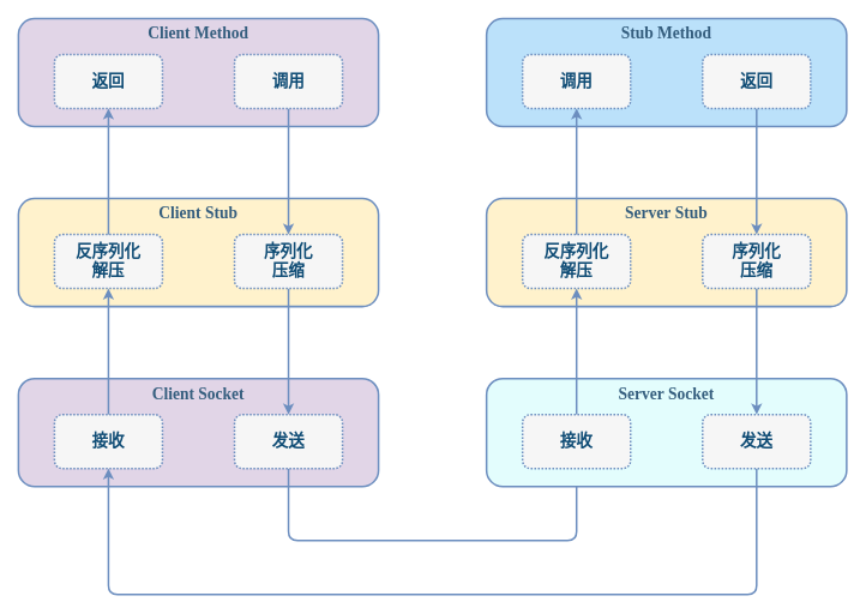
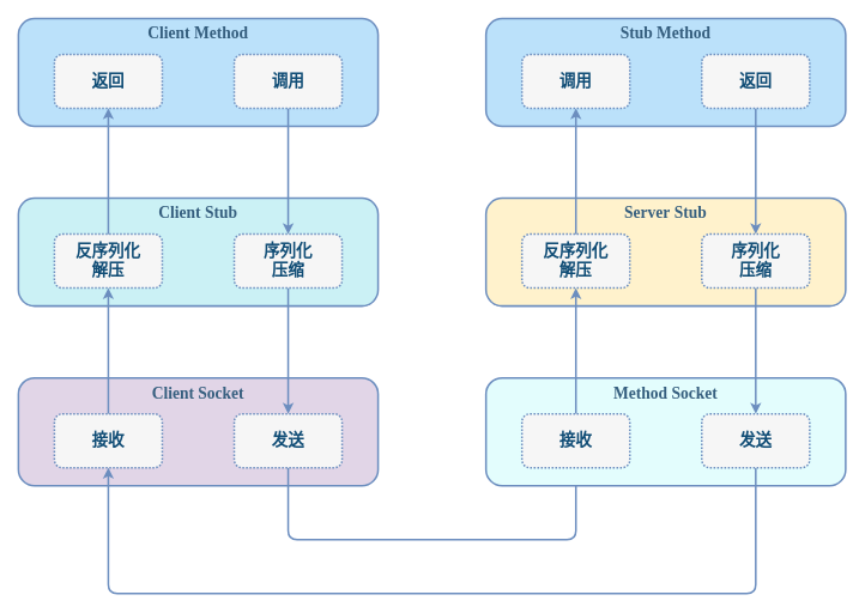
  <mxCell id="0" />
  <mxCell id="1" parent="0" />
- <mxCell id="2" value="Client Stub" style="rounded=1;whiteSpace=wrap;html=1;shadow=0;align=center;verticalAlign=top;fontFamily=Comic Sans MS;fontSize=18;fontColor=#355E7E;fillColor=#fff2cc;strokeColor=#6C8EBF;strokeWidth=2;fontStyle=1;container=0;" parent="1" vertex="1"><mxGeometry x="20" y="220" width="400" height="120" as="geometry" /></mxCell>
+ <mxCell id="2" value="Client Stub" style="rounded=1;whiteSpace=wrap;html=1;shadow=0;align=center;verticalAlign=top;fontFamily=Comic Sans MS;fontSize=18;fontColor=#355E7E;fillColor=#CBF1F5;strokeColor=#6C8EBF;strokeWidth=2;fontStyle=1;container=0;" parent="1" vertex="1"><mxGeometry x="20" y="220" width="400" height="120" as="geometry" /></mxCell>
  <mxCell id="3" value="Client Socket" style="rounded=1;whiteSpace=wrap;html=1;shadow=0;align=center;verticalAlign=top;fontFamily=Comic Sans MS;fontSize=18;fontColor=#355E7E;fillColor=#e1d5e7;strokeColor=#6C8EBF;strokeWidth=2;fontStyle=1;container=0;" parent="1" vertex="1"><mxGeometry x="20" y="420" width="400" height="120" as="geometry" /></mxCell>
  <mxCell id="4" value="&lt;div&gt;反序列化&lt;/div&gt;&lt;div&gt;解压&lt;/div&gt;" style="rounded=1;whiteSpace=wrap;html=1;shadow=0;dashed=1;dashPattern=1 1;labelBackgroundColor=none;strokeColor=#6C8EBF;strokeWidth=2;align=center;verticalAlign=middle;fontFamily=Comic Sans MS;fontSize=18;fontColor=#0F4C75;fillColor=#F6F6F6;container=0;spacing=0;spacingBottom=0;fontStyle=1" parent="1" vertex="1"><mxGeometry x="60" y="260" width="120" height="60" as="geometry" /></mxCell>
  <mxCell id="5" style="edgeStyle=orthogonalEdgeStyle;shape=connector;rounded=0;orthogonalLoop=1;jettySize=auto;html=1;exitX=0.5;exitY=1;exitDx=0;exitDy=0;entryX=0.5;entryY=0;entryDx=0;entryDy=0;labelBackgroundColor=default;strokeColor=#6C8EBF;strokeWidth=2;align=center;verticalAlign=middle;fontFamily=Helvetica;fontSize=11;fontColor=default;endArrow=classic;" parent="1" source="6" target="10" edge="1"><mxGeometry relative="1" as="geometry" /></mxCell>
  <mxCell id="6" value="&lt;div&gt;序列化&lt;/div&gt;&lt;div&gt;压缩&lt;/div&gt;" style="rounded=1;whiteSpace=wrap;html=1;shadow=0;dashed=1;dashPattern=1 1;labelBackgroundColor=none;strokeColor=#6C8EBF;strokeWidth=2;align=center;verticalAlign=middle;fontFamily=Comic Sans MS;fontSize=18;fontColor=#0F4C75;fillColor=#F6F6F6;container=0;spacing=0;spacingBottom=0;fontStyle=1" parent="1" vertex="1"><mxGeometry x="260" y="260" width="120" height="60" as="geometry" /></mxCell>
  <mxCell id="7" style="edgeStyle=orthogonalEdgeStyle;rounded=0;orthogonalLoop=1;jettySize=auto;html=1;exitX=0.5;exitY=0;exitDx=0;exitDy=0;strokeWidth=2;strokeColor=#6C8EBF;" parent="1" source="8" target="4" edge="1"><mxGeometry relative="1" as="geometry" /></mxCell>
  <mxCell id="8" value="接收" style="rounded=1;whiteSpace=wrap;html=1;shadow=0;dashed=1;dashPattern=1 1;labelBackgroundColor=none;strokeColor=#6C8EBF;strokeWidth=2;align=center;verticalAlign=middle;fontFamily=Comic Sans MS;fontSize=18;fontColor=#0F4C75;fillColor=#F6F6F6;container=0;spacing=0;spacingBottom=0;fontStyle=1" parent="1" vertex="1"><mxGeometry x="60" y="460" width="120" height="60" as="geometry" /></mxCell>
  <mxCell id="9" style="edgeStyle=orthogonalEdgeStyle;shape=connector;rounded=1;orthogonalLoop=1;jettySize=auto;html=1;exitX=0.5;exitY=1;exitDx=0;exitDy=0;entryX=0.5;entryY=1;entryDx=0;entryDy=0;labelBackgroundColor=default;strokeColor=#6C8EBF;strokeWidth=2;align=center;verticalAlign=middle;fontFamily=Helvetica;fontSize=11;fontColor=default;endArrow=classic;" parent="1" source="10" target="22" edge="1"><mxGeometry relative="1" as="geometry"><Array as="points"><mxPoint x="320" y="600" /><mxPoint x="640" y="600" /></Array></mxGeometry></mxCell>
  <mxCell id="10" value="发送" style="rounded=1;whiteSpace=wrap;html=1;shadow=0;dashed=1;dashPattern=1 1;labelBackgroundColor=none;strokeColor=#6C8EBF;strokeWidth=2;align=center;verticalAlign=middle;fontFamily=Comic Sans MS;fontSize=18;fontColor=#0F4C75;fillColor=#F6F6F6;container=0;spacing=0;spacingBottom=0;fontStyle=1" parent="1" vertex="1"><mxGeometry x="260" y="460" width="120" height="60" as="geometry" /></mxCell>
- <mxCell id="11" value="Client Method" style="rounded=1;whiteSpace=wrap;html=1;shadow=0;align=center;verticalAlign=top;fontFamily=Comic Sans MS;fontSize=18;fontColor=#355E7E;fillColor=#e1d5e7;strokeColor=#6C8EBF;strokeWidth=2;fontStyle=1;container=0;" parent="1" vertex="1"><mxGeometry x="20" y="20" width="400" height="120" as="geometry" /></mxCell>
+ <mxCell id="11" value="Client Method" style="rounded=1;whiteSpace=wrap;html=1;shadow=0;align=center;verticalAlign=top;fontFamily=Comic Sans MS;fontSize=18;fontColor=#355E7E;fillColor=#BBE1FA;strokeColor=#6C8EBF;strokeWidth=2;fontStyle=1;container=0;" parent="1" vertex="1"><mxGeometry x="20" y="20" width="400" height="120" as="geometry" /></mxCell>
  <mxCell id="12" value="&lt;div&gt;返回&lt;/div&gt;" style="rounded=1;whiteSpace=wrap;html=1;shadow=0;dashed=1;dashPattern=1 1;labelBackgroundColor=none;strokeColor=#6C8EBF;strokeWidth=2;align=center;verticalAlign=middle;fontFamily=Comic Sans MS;fontSize=18;fontColor=#0F4C75;fillColor=#F6F6F6;container=0;spacing=0;spacingBottom=0;fontStyle=1" parent="1" vertex="1"><mxGeometry x="60" y="60" width="120" height="60" as="geometry" /></mxCell>
  <mxCell id="13" style="edgeStyle=orthogonalEdgeStyle;shape=connector;rounded=0;orthogonalLoop=1;jettySize=auto;html=1;entryX=0.5;entryY=0;entryDx=0;entryDy=0;labelBackgroundColor=default;strokeColor=#6C8EBF;strokeWidth=2;align=center;verticalAlign=middle;fontFamily=Helvetica;fontSize=11;fontColor=default;endArrow=classic;" parent="1" source="14" target="6" edge="1"><mxGeometry relative="1" as="geometry" /></mxCell>
  <mxCell id="14" value="调用" style="rounded=1;whiteSpace=wrap;html=1;shadow=0;dashed=1;dashPattern=1 1;labelBackgroundColor=none;strokeColor=#6C8EBF;strokeWidth=2;align=center;verticalAlign=middle;fontFamily=Comic Sans MS;fontSize=18;fontColor=#0F4C75;fillColor=#F6F6F6;container=0;spacing=0;spacingBottom=0;fontStyle=1" parent="1" vertex="1"><mxGeometry x="260" y="60" width="120" height="60" as="geometry" /></mxCell>
  <mxCell id="15" style="edgeStyle=orthogonalEdgeStyle;shape=connector;rounded=0;orthogonalLoop=1;jettySize=auto;html=1;labelBackgroundColor=default;strokeColor=#6C8EBF;strokeWidth=2;align=center;verticalAlign=middle;fontFamily=Helvetica;fontSize=11;fontColor=default;endArrow=classic;" parent="1" source="4" target="12" edge="1"><mxGeometry relative="1" as="geometry" /></mxCell>
  <mxCell id="16" value="Server&amp;nbsp;Stub" style="rounded=1;whiteSpace=wrap;html=1;shadow=0;align=center;verticalAlign=top;fontFamily=Comic Sans MS;fontSize=18;fontColor=#355E7E;fillColor=#fff2cc;strokeColor=#6C8EBF;strokeWidth=2;fontStyle=1;container=0;" parent="1" vertex="1"><mxGeometry x="540" y="220" width="400" height="120" as="geometry" /></mxCell>
- <mxCell id="17" value="Server&amp;nbsp;Socket" style="rounded=1;whiteSpace=wrap;html=1;shadow=0;align=center;verticalAlign=top;fontFamily=Comic Sans MS;fontSize=18;fontColor=#355E7E;fillColor=#E3FDFD;strokeColor=#6C8EBF;strokeWidth=2;fontStyle=1;container=0;" parent="1" vertex="1"><mxGeometry x="540" y="420" width="400" height="120" as="geometry" /></mxCell>
+ <mxCell id="17" value="Method&amp;nbsp;Socket" style="rounded=1;whiteSpace=wrap;html=1;shadow=0;align=center;verticalAlign=top;fontFamily=Comic Sans MS;fontSize=18;fontColor=#355E7E;fillColor=#E3FDFD;strokeColor=#6C8EBF;strokeWidth=2;fontStyle=1;container=0;" parent="1" vertex="1"><mxGeometry x="540" y="420" width="400" height="120" as="geometry" /></mxCell>
  <mxCell id="18" value="&lt;div&gt;反序列化&lt;/div&gt;&lt;div&gt;解压&lt;/div&gt;" style="rounded=1;whiteSpace=wrap;html=1;shadow=0;dashed=1;dashPattern=1 1;labelBackgroundColor=none;strokeColor=#6C8EBF;strokeWidth=2;align=center;verticalAlign=middle;fontFamily=Comic Sans MS;fontSize=18;fontColor=#0F4C75;fillColor=#F6F6F6;container=0;spacing=0;spacingBottom=0;fontStyle=1" parent="1" vertex="1"><mxGeometry x="580" y="260" width="120" height="60" as="geometry" /></mxCell>
  <mxCell id="19" style="edgeStyle=orthogonalEdgeStyle;shape=connector;rounded=0;orthogonalLoop=1;jettySize=auto;html=1;exitX=0.5;exitY=1;exitDx=0;exitDy=0;entryX=0.5;entryY=0;entryDx=0;entryDy=0;labelBackgroundColor=default;strokeColor=#6C8EBF;strokeWidth=2;align=center;verticalAlign=middle;fontFamily=Helvetica;fontSize=11;fontColor=default;endArrow=classic;" parent="1" source="20" target="24" edge="1"><mxGeometry relative="1" as="geometry" /></mxCell>
  <mxCell id="20" value="&lt;div&gt;序列化&lt;/div&gt;&lt;div&gt;压缩&lt;/div&gt;" style="rounded=1;whiteSpace=wrap;html=1;shadow=0;dashed=1;dashPattern=1 1;labelBackgroundColor=none;strokeColor=#6C8EBF;strokeWidth=2;align=center;verticalAlign=middle;fontFamily=Comic Sans MS;fontSize=18;fontColor=#0F4C75;fillColor=#F6F6F6;container=0;spacing=0;spacingBottom=0;fontStyle=1" parent="1" vertex="1"><mxGeometry x="780" y="260" width="120" height="60" as="geometry" /></mxCell>
  <mxCell id="21" style="edgeStyle=orthogonalEdgeStyle;rounded=0;orthogonalLoop=1;jettySize=auto;html=1;exitX=0.5;exitY=0;exitDx=0;exitDy=0;strokeWidth=2;strokeColor=#6C8EBF;" parent="1" source="22" target="18" edge="1"><mxGeometry relative="1" as="geometry" /></mxCell>
  <mxCell id="22" value="接收" style="rounded=1;whiteSpace=wrap;html=1;shadow=0;dashed=1;dashPattern=1 1;labelBackgroundColor=none;strokeColor=#6C8EBF;strokeWidth=2;align=center;verticalAlign=middle;fontFamily=Comic Sans MS;fontSize=18;fontColor=#0F4C75;fillColor=#F6F6F6;container=0;spacing=0;spacingBottom=0;fontStyle=1" parent="1" vertex="1"><mxGeometry x="580" y="460" width="120" height="60" as="geometry" /></mxCell>
  <mxCell id="23" style="edgeStyle=orthogonalEdgeStyle;shape=connector;rounded=1;orthogonalLoop=1;jettySize=auto;html=1;exitX=0.5;exitY=1;exitDx=0;exitDy=0;entryX=0.5;entryY=1;entryDx=0;entryDy=0;labelBackgroundColor=default;strokeColor=#6C8EBF;strokeWidth=2;align=center;verticalAlign=middle;fontFamily=Helvetica;fontSize=11;fontColor=default;endArrow=classic;" parent="1" source="24" target="8" edge="1"><mxGeometry relative="1" as="geometry"><Array as="points"><mxPoint x="840" y="660" /><mxPoint x="120" y="660" /></Array></mxGeometry></mxCell>
  <mxCell id="24" value="发送" style="rounded=1;whiteSpace=wrap;html=1;shadow=0;dashed=1;dashPattern=1 1;labelBackgroundColor=none;strokeColor=#6C8EBF;strokeWidth=2;align=center;verticalAlign=middle;fontFamily=Comic Sans MS;fontSize=18;fontColor=#0F4C75;fillColor=#F6F6F6;container=0;spacing=0;spacingBottom=0;fontStyle=1" parent="1" vertex="1"><mxGeometry x="780" y="460" width="120" height="60" as="geometry" /></mxCell>
  <mxCell id="25" value="Stub Method" style="rounded=1;whiteSpace=wrap;html=1;shadow=0;align=center;verticalAlign=top;fontFamily=Comic Sans MS;fontSize=18;fontColor=#355E7E;fillColor=#BBE1FA;strokeColor=#6C8EBF;strokeWidth=2;fontStyle=1;container=0;" parent="1" vertex="1"><mxGeometry x="540" y="20" width="400" height="120" as="geometry" /></mxCell>
  <mxCell id="26" value="调用" style="rounded=1;whiteSpace=wrap;html=1;shadow=0;dashed=1;dashPattern=1 1;labelBackgroundColor=none;strokeColor=#6C8EBF;strokeWidth=2;align=center;verticalAlign=middle;fontFamily=Comic Sans MS;fontSize=18;fontColor=#0F4C75;fillColor=#F6F6F6;container=0;spacing=0;spacingBottom=0;fontStyle=1" parent="1" vertex="1"><mxGeometry x="580" y="60" width="120" height="60" as="geometry" /></mxCell>
  <mxCell id="27" style="edgeStyle=orthogonalEdgeStyle;shape=connector;rounded=0;orthogonalLoop=1;jettySize=auto;html=1;entryX=0.5;entryY=0;entryDx=0;entryDy=0;labelBackgroundColor=default;strokeColor=#6C8EBF;strokeWidth=2;align=center;verticalAlign=middle;fontFamily=Helvetica;fontSize=11;fontColor=default;endArrow=classic;" parent="1" source="28" target="20" edge="1"><mxGeometry relative="1" as="geometry" /></mxCell>
  <mxCell id="28" value="返回" style="rounded=1;whiteSpace=wrap;html=1;shadow=0;dashed=1;dashPattern=1 1;labelBackgroundColor=none;strokeColor=#6C8EBF;strokeWidth=2;align=center;verticalAlign=middle;fontFamily=Comic Sans MS;fontSize=18;fontColor=#0F4C75;fillColor=#F6F6F6;container=0;spacing=0;spacingBottom=0;fontStyle=1" parent="1" vertex="1"><mxGeometry x="780" y="60" width="120" height="60" as="geometry" /></mxCell>
  <mxCell id="29" style="edgeStyle=orthogonalEdgeStyle;shape=connector;rounded=0;orthogonalLoop=1;jettySize=auto;html=1;labelBackgroundColor=default;strokeColor=#6C8EBF;strokeWidth=2;align=center;verticalAlign=middle;fontFamily=Helvetica;fontSize=11;fontColor=default;endArrow=classic;" parent="1" source="18" target="26" edge="1"><mxGeometry relative="1" as="geometry" /></mxCell>
